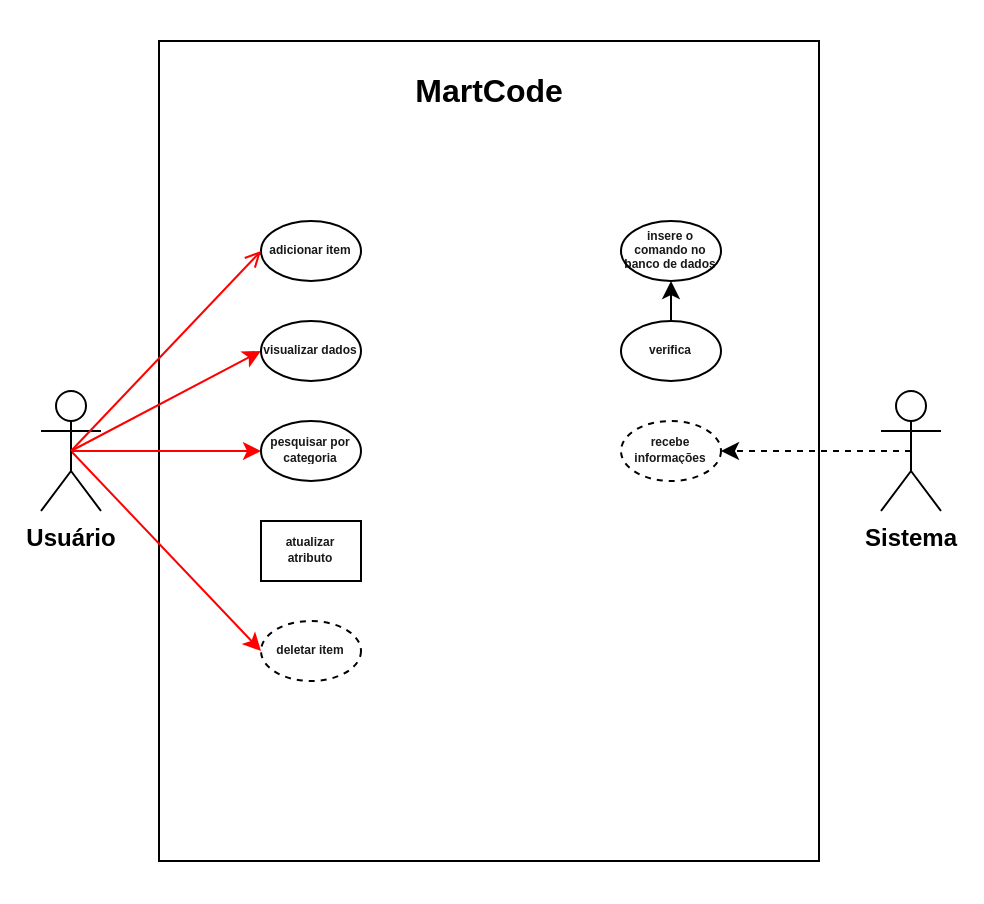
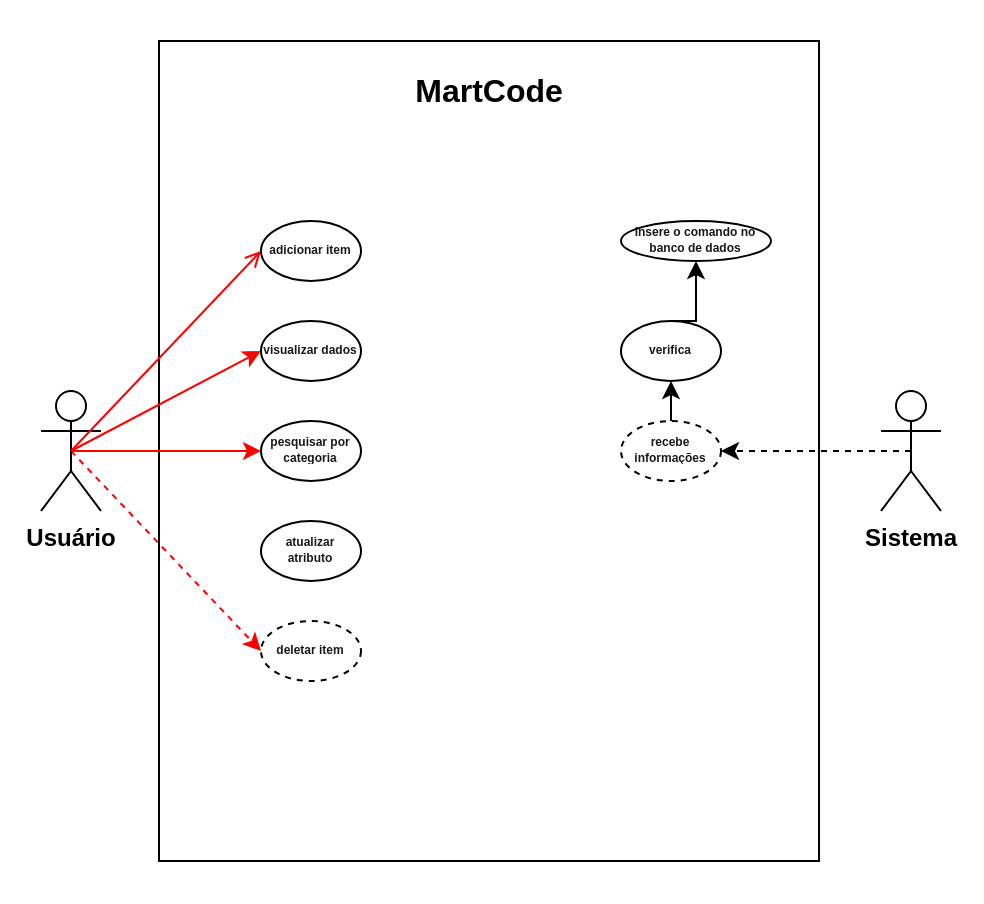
  <mxCell id="0" />
  <mxCell id="1" parent="0" />
  <mxCell id="2" value="" style="rounded=0;whiteSpace=wrap;html=1;movable=0;resizable=0;rotatable=0;deletable=0;editable=0;locked=1;connectable=0;" vertex="1" parent="1"><mxGeometry x="79" y="20" width="330" height="410" as="geometry" /></mxCell>
  <mxCell id="3" style="rounded=0;orthogonalLoop=1;jettySize=auto;html=1;exitX=0.5;exitY=0.5;exitDx=0;exitDy=0;exitPerimeter=0;entryX=0;entryY=0.5;entryDx=0;entryDy=0;strokeColor=#FF0000;" edge="1" parent="1" source="6" target="10"><mxGeometry relative="1" as="geometry" /></mxCell>
  <mxCell id="4" style="rounded=0;orthogonalLoop=1;jettySize=auto;html=1;exitX=0.5;exitY=0.5;exitDx=0;exitDy=0;exitPerimeter=0;entryX=0;entryY=0.5;entryDx=0;entryDy=0;strokeColor=#FF0000;" edge="1" parent="1" source="6" target="11"><mxGeometry relative="1" as="geometry" /></mxCell>
- <mxCell id="5" style="rounded=0;orthogonalLoop=1;jettySize=auto;html=1;exitX=0.5;exitY=0.5;exitDx=0;exitDy=0;exitPerimeter=0;entryX=0;entryY=0.5;entryDx=0;entryDy=0;strokeColor=#FF0000;" edge="1" parent="1" source="6" target="13"><mxGeometry relative="1" as="geometry" /></mxCell>
+ <mxCell id="5" style="rounded=0;orthogonalLoop=1;jettySize=auto;html=1;exitX=0.5;exitY=0.5;exitDx=0;exitDy=0;exitPerimeter=0;entryX=0;entryY=0.5;entryDx=0;entryDy=0;strokeColor=#FF0000;dashed=1;" edge="1" parent="1" source="6" target="13"><mxGeometry relative="1" as="geometry" /></mxCell>
  <mxCell id="6" value="&lt;span&gt;Usuário&lt;/span&gt;" style="shape=umlActor;verticalLabelPosition=bottom;verticalAlign=top;html=1;outlineConnect=0;fontStyle=1" vertex="1" parent="1"><mxGeometry x="20" y="195" width="30" height="60" as="geometry" /></mxCell>
  <mxCell id="7" value="&lt;b&gt;Sistema&lt;/b&gt;" style="shape=umlActor;verticalLabelPosition=bottom;verticalAlign=top;html=1;outlineConnect=0;" vertex="1" parent="1"><mxGeometry x="440" y="195" width="30" height="60" as="geometry" /></mxCell>
  <mxCell id="8" value="&lt;font style=&quot;font-size: 16px;&quot;&gt;MartCode&lt;/font&gt;" style="text;html=1;align=center;verticalAlign=middle;resizable=0;points=[];autosize=1;strokeColor=none;fillColor=none;fontStyle=1" vertex="1" parent="1"><mxGeometry x="199" y="30" width="90" height="30" as="geometry" /></mxCell>
  <mxCell id="9" value="&lt;font&gt;adicionar item&lt;/font&gt;" style="ellipse;whiteSpace=wrap;html=1;fontStyle=1;strokeColor=default;align=center;verticalAlign=middle;spacing=2;fontFamily=Helvetica;fontSize=6;fontColor=default;textOpacity=90;fillColor=default;" vertex="1" parent="1"><mxGeometry x="130" y="110" width="50" height="30" as="geometry" /></mxCell>
  <mxCell id="10" value="&lt;font&gt;visualizar dados&lt;/font&gt;" style="ellipse;whiteSpace=wrap;html=1;fontStyle=1;strokeColor=default;align=center;verticalAlign=middle;spacing=2;fontFamily=Helvetica;fontSize=6;fontColor=default;textOpacity=90;fillColor=default;" vertex="1" parent="1"><mxGeometry x="130" y="160" width="50" height="30" as="geometry" /></mxCell>
  <mxCell id="11" value="&lt;font&gt;pesquisar por categoria&lt;/font&gt;" style="ellipse;whiteSpace=wrap;html=1;fontStyle=1;strokeColor=default;align=center;verticalAlign=middle;spacing=2;fontFamily=Helvetica;fontSize=6;fontColor=default;textOpacity=90;fillColor=default;" vertex="1" parent="1"><mxGeometry x="130" y="210" width="50" height="30" as="geometry" /></mxCell>
- <mxCell id="12" value="&lt;font&gt;atualizar atributo&lt;/font&gt;" style="whiteSpace=wrap;html=1;fontStyle=1;strokeColor=default;align=center;verticalAlign=middle;spacing=2;fontFamily=Helvetica;fontSize=6;fontColor=default;textOpacity=90;fillColor=default;rounded=0;" vertex="1" parent="1"><mxGeometry x="130" y="260" width="50" height="30" as="geometry" /></mxCell>
+ <mxCell id="12" value="&lt;font&gt;atualizar atributo&lt;/font&gt;" style="ellipse;whiteSpace=wrap;html=1;fontStyle=1;strokeColor=default;align=center;verticalAlign=middle;spacing=2;fontFamily=Helvetica;fontSize=6;fontColor=default;textOpacity=90;fillColor=default;" vertex="1" parent="1"><mxGeometry x="130" y="260" width="50" height="30" as="geometry" /></mxCell>
  <mxCell id="13" value="&lt;font&gt;deletar item&lt;/font&gt;" style="ellipse;whiteSpace=wrap;html=1;fontStyle=1;strokeColor=default;align=center;verticalAlign=middle;spacing=2;fontFamily=Helvetica;fontSize=6;fontColor=default;textOpacity=90;fillColor=default;dashed=1;" vertex="1" parent="1"><mxGeometry x="130" y="310" width="50" height="30" as="geometry" /></mxCell>
+ <mxCell id="14" style="edgeStyle=orthogonalEdgeStyle;rounded=0;orthogonalLoop=1;jettySize=auto;html=1;exitX=0.5;exitY=0;exitDx=0;exitDy=0;entryX=0.5;entryY=1;entryDx=0;entryDy=0;" edge="1" parent="1" source="15" target="18"><mxGeometry relative="1" as="geometry" /></mxCell>
  <mxCell id="15" value="recebe informações" style="ellipse;whiteSpace=wrap;html=1;spacing=2;textOpacity=90;fontSize=6;fontStyle=1;dashed=1;" vertex="1" parent="1"><mxGeometry x="310" y="210" width="50" height="30" as="geometry" /></mxCell>
  <mxCell id="16" style="edgeStyle=orthogonalEdgeStyle;rounded=0;orthogonalLoop=1;jettySize=auto;html=1;exitX=0.5;exitY=0.5;exitDx=0;exitDy=0;exitPerimeter=0;entryX=1;entryY=0.5;entryDx=0;entryDy=0;dashed=1;" edge="1" parent="1" source="7" target="15"><mxGeometry relative="1" as="geometry" /></mxCell>
  <mxCell id="17" style="edgeStyle=orthogonalEdgeStyle;rounded=0;orthogonalLoop=1;jettySize=auto;html=1;exitX=0.5;exitY=0;exitDx=0;exitDy=0;entryX=0.5;entryY=1;entryDx=0;entryDy=0;" edge="1" parent="1" source="18" target="19"><mxGeometry relative="1" as="geometry" /></mxCell>
  <mxCell id="18" value="verifica" style="ellipse;whiteSpace=wrap;html=1;spacing=2;textOpacity=90;fontSize=6;fontStyle=1" vertex="1" parent="1"><mxGeometry x="310" y="160" width="50" height="30" as="geometry" /></mxCell>
- <mxCell id="19" value="insere o comando no banco de dados" style="ellipse;whiteSpace=wrap;html=1;spacing=2;textOpacity=90;fontSize=6;fontStyle=1" vertex="1" parent="1"><mxGeometry x="310" y="110" width="50" height="30" as="geometry" /></mxCell>
+ <mxCell id="19" value="insere o comando no banco de dados" style="ellipse;whiteSpace=wrap;html=1;spacing=2;textOpacity=90;fontSize=6;fontStyle=1" vertex="1" parent="1"><mxGeometry x="310" y="110" width="75" height="20" as="geometry" /></mxCell>
  <mxCell id="20" style="rounded=0;orthogonalLoop=1;jettySize=auto;html=1;exitX=0.5;exitY=0.5;exitDx=0;exitDy=0;exitPerimeter=0;entryX=0;entryY=0.5;entryDx=0;entryDy=0;strokeColor=#FF0000;endArrow=open;" edge="1" parent="1" source="6" target="9"><mxGeometry relative="1" as="geometry" /></mxCell>
